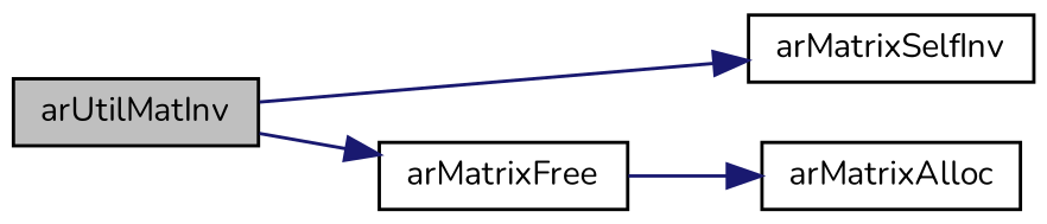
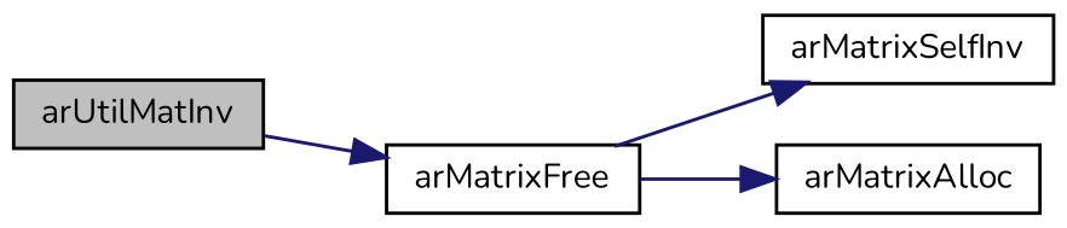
  digraph {
    fontname=Nunito
    rankdir=LR
    node [color=black fillcolor=white fontname=Nunito fontsize=10 shape=record style=filled]
    edge [color=midnightblue fontname=Nunito fontsize=10 labelfontname=Helvetica labelfontsize=10 style=solid]
    n1 [fillcolor=grey75 fontcolor=black height=0.2 label=arUtilMatInv width=0.4]
    n2 [height=0.2 label=arMatrixSelfInv width=0.4]
    n3 [height=0.2 label=arMatrixFree width=0.4]
    n4 [height=0.2 label=arMatrixAlloc width=0.4]
-   n1 -> n2
+   n3 -> n2
    n1 -> n3
    n3 -> n4
  }
